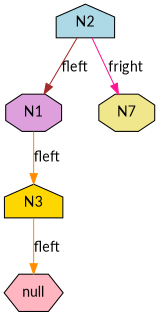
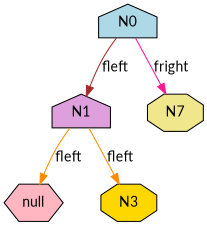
  digraph {
    fontname=Lato
    nodesep=.5
    ordering=out
    node [fontname=Lato shape=house style=filled]
    edge [color=darkorange fontname=Lato]
    null [fillcolor=lightpink shape=hexagon]
-   N0 [fillcolor=lightblue label=N2]
-   N1 [fillcolor=plum shape=octagon]
+   N0 [fillcolor=lightblue]
+   N1 [fillcolor=plum]
    n4 [fillcolor=khaki label=N7 shape=octagon]
-   N3 [fillcolor=gold]
+   N3 [fillcolor=gold shape=octagon]
    N0 -> N1 [color=brown label=fleft]
    N0 -> n4 [color=deeppink label=fright]
-   N3 -> null [label=fleft]
+   N1 -> null [label=fleft]
    N1 -> N3 [label=fleft]
  }
